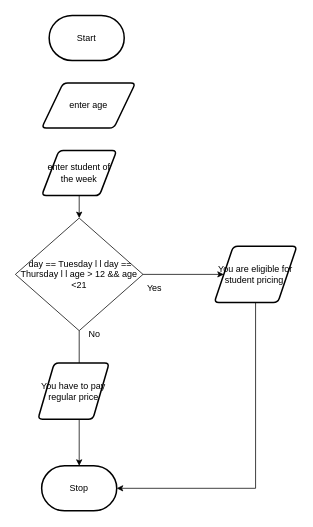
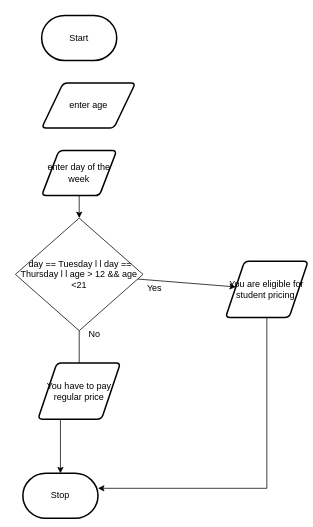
  <mxCell id="0" />
  <mxCell id="1" parent="0" />
  <mxCell id="2" style="edgeStyle=orthogonalEdgeStyle;html=1;rounded=0;" parent="1" source="9" target="4" edge="1"><mxGeometry relative="1" as="geometry" /></mxCell>
- <mxCell id="3" value="Start" style="strokeWidth=2;html=1;shape=mxgraph.flowchart.terminator;whiteSpace=wrap;" parent="1" vertex="1"><mxGeometry x="65" y="20" width="100" height="60" as="geometry" /></mxCell>
- <mxCell id="4" value="Stop" style="strokeWidth=2;html=1;shape=mxgraph.flowchart.terminator;whiteSpace=wrap;" parent="1" vertex="1"><mxGeometry x="55" y="620" width="100" height="60" as="geometry" /></mxCell>
- <mxCell id="5" value="enter student of the week" style="shape=parallelogram;html=1;strokeWidth=2;perimeter=parallelogramPerimeter;whiteSpace=wrap;rounded=1;arcSize=12;size=0.23;" parent="1" vertex="1"><mxGeometry x="55" y="200" width="100" height="60" as="geometry" /></mxCell>
+ <mxCell id="3" value="Start" style="strokeWidth=2;html=1;shape=mxgraph.flowchart.terminator;whiteSpace=wrap;" parent="1" vertex="1"><mxGeometry x="55" y="20" width="100" height="60" as="geometry" /></mxCell>
+ <mxCell id="4" value="Stop" style="strokeWidth=2;html=1;shape=mxgraph.flowchart.terminator;whiteSpace=wrap;" parent="1" vertex="1"><mxGeometry x="30" y="630" width="100" height="60" as="geometry" /></mxCell>
+ <mxCell id="5" value="enter day of the week" style="shape=parallelogram;html=1;strokeWidth=2;perimeter=parallelogramPerimeter;whiteSpace=wrap;rounded=1;arcSize=12;size=0.23;" parent="1" vertex="1"><mxGeometry x="55" y="200" width="100" height="60" as="geometry" /></mxCell>
  <mxCell id="6" value="enter age" style="shape=parallelogram;html=1;strokeWidth=2;perimeter=parallelogramPerimeter;whiteSpace=wrap;rounded=1;arcSize=12;size=0.23;" parent="1" vertex="1"><mxGeometry x="55" y="110" width="125" height="60" as="geometry" /></mxCell>
  <mxCell id="7" value="" style="edgeStyle=orthogonalEdgeStyle;html=1;rounded=0;" parent="1" source="5" target="9" edge="1"><mxGeometry relative="1" as="geometry"><mxPoint x="105" y="260" as="sourcePoint" /><mxPoint x="105" y="590" as="targetPoint" /></mxGeometry></mxCell>
  <mxCell id="8" style="edgeStyle=none;html=1;" parent="1" source="9" target="11" edge="1"><mxGeometry relative="1" as="geometry"><mxPoint x="305" y="365" as="targetPoint" /></mxGeometry></mxCell>
  <mxCell id="9" value="&amp;nbsp;day == Tuesday l l day == Thursday l l age &amp;gt; 12 &amp;amp;&amp;amp; age &amp;lt;21" style="rhombus;whiteSpace=wrap;html=1;" parent="1" vertex="1"><mxGeometry x="20" y="290" width="170" height="150" as="geometry" /></mxCell>
  <mxCell id="10" style="edgeStyle=elbowEdgeStyle;html=1;rounded=0;elbow=vertical;" parent="1" source="11" target="4" edge="1"><mxGeometry relative="1" as="geometry"><mxPoint x="335" y="690" as="targetPoint" /><Array as="points"><mxPoint x="255" y="650" /></Array></mxGeometry></mxCell>
- <mxCell id="11" value="You are eligible for student pricing&amp;nbsp;" style="shape=parallelogram;html=1;strokeWidth=2;perimeter=parallelogramPerimeter;whiteSpace=wrap;rounded=1;arcSize=12;size=0.23;" parent="1" vertex="1"><mxGeometry x="285" y="327.5" width="110" height="75" as="geometry" /></mxCell>
+ <mxCell id="11" value="You are eligible for student pricing&amp;nbsp;" style="shape=parallelogram;html=1;strokeWidth=2;perimeter=parallelogramPerimeter;whiteSpace=wrap;rounded=1;arcSize=12;size=0.23;" parent="1" vertex="1"><mxGeometry x="300" y="347.5" width="110" height="75" as="geometry" /></mxCell>
  <mxCell id="12" value="Yes" style="text;html=1;align=center;verticalAlign=middle;resizable=0;points=[];autosize=1;strokeColor=none;fillColor=none;" parent="1" vertex="1"><mxGeometry x="185" y="368" width="40" height="30" as="geometry" /></mxCell>
  <mxCell id="13" value="No" style="text;html=1;align=center;verticalAlign=middle;resizable=0;points=[];autosize=1;strokeColor=none;fillColor=none;" parent="1" vertex="1"><mxGeometry x="105" y="430" width="40" height="30" as="geometry" /></mxCell>
- <mxCell id="14" value="You have to pay regular price" style="shape=parallelogram;html=1;strokeWidth=2;perimeter=parallelogramPerimeter;whiteSpace=wrap;rounded=1;arcSize=12;size=0.23;" parent="1" vertex="1"><mxGeometry x="50" y="483" width="95" height="75" as="geometry" /></mxCell>
+ <mxCell id="14" value="You have to pay regular price" style="shape=parallelogram;html=1;strokeWidth=2;perimeter=parallelogramPerimeter;whiteSpace=wrap;rounded=1;arcSize=12;size=0.23;" parent="1" vertex="1"><mxGeometry x="50" y="483" width="110" height="75" as="geometry" /></mxCell>
